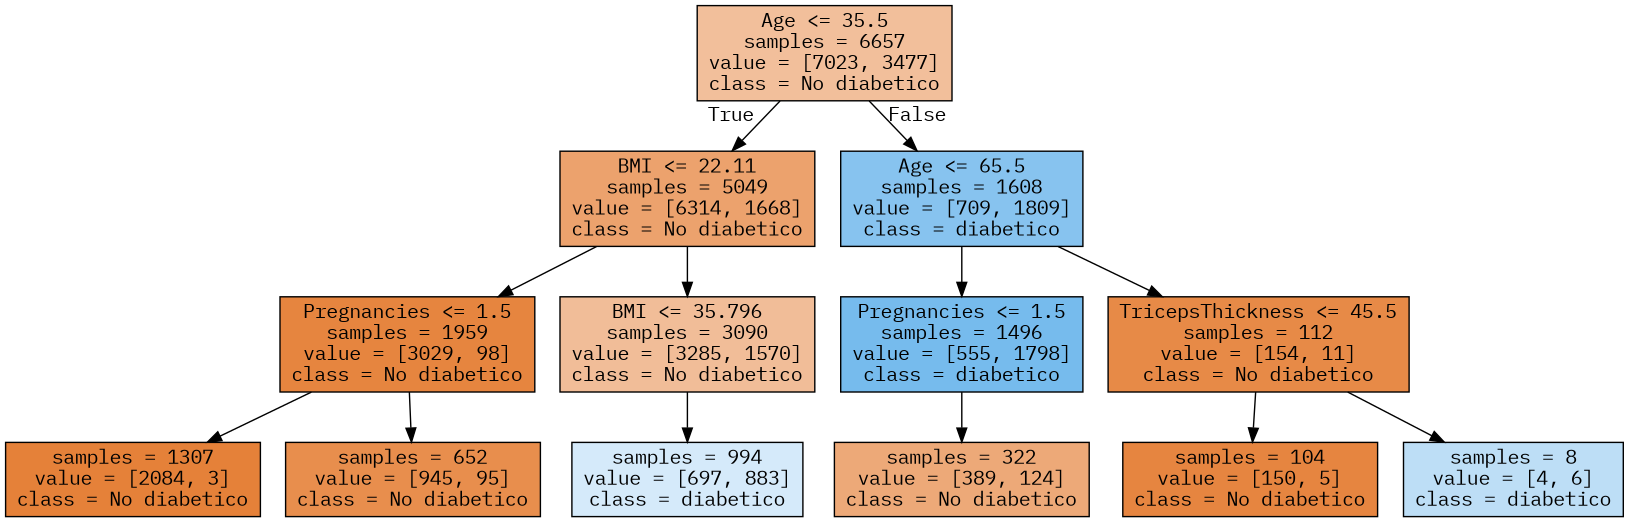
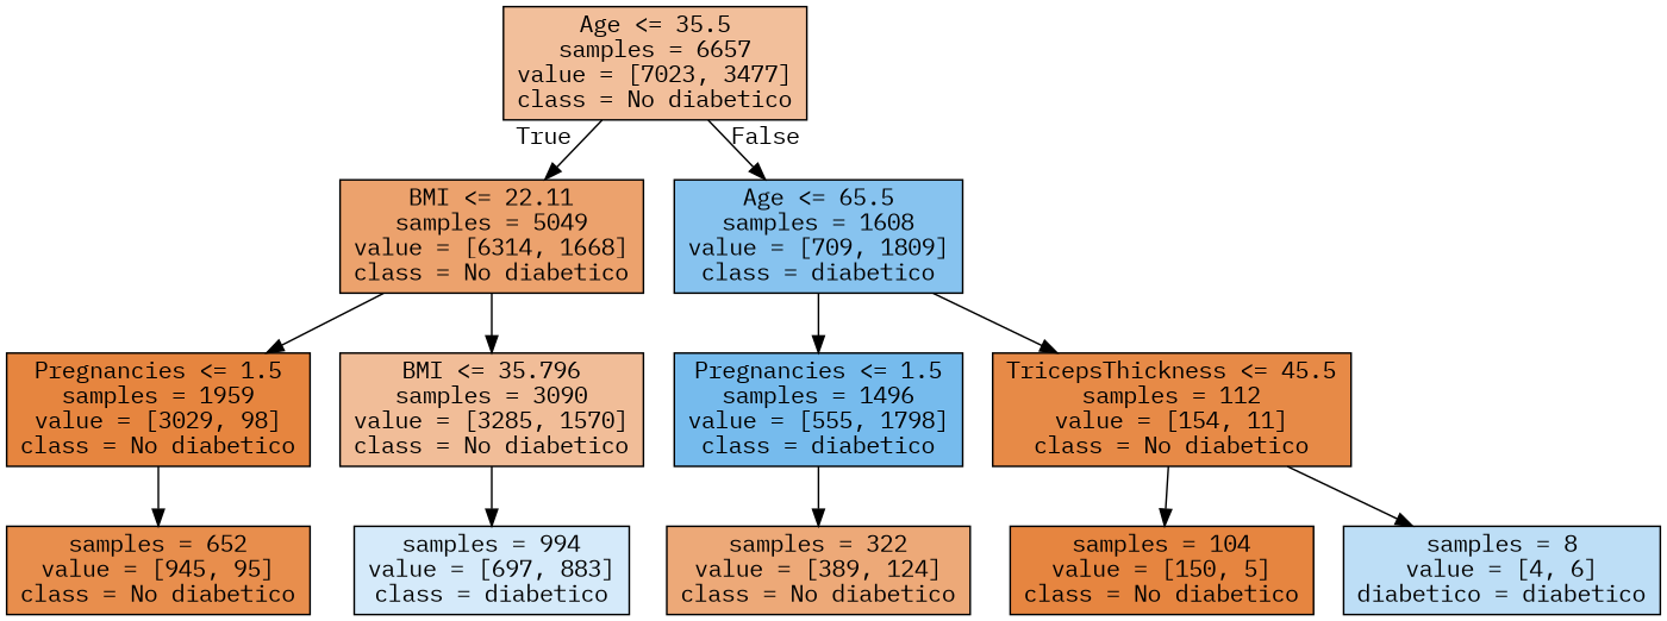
  digraph {
    fontname="IBM Plex Mono"
    node [color=black fontname="IBM Plex Mono" shape=box style=filled]
    edge [fontname="IBM Plex Mono"]
    n1 [fillcolor="#f2bf9b" label="Age <= 35.5\nsamples = 6657\nvalue = [7023, 3477]\nclass = No diabetico"]
    n2 [fillcolor="#eca26d" label="BMI <= 22.11\nsamples = 5049\nvalue = [6314, 1668]\nclass = No diabetico"]
    n3 [fillcolor="#87c3ef" label="Age <= 65.5\nsamples = 1608\nvalue = [709, 1809]\nclass = diabetico"]
    n4 [fillcolor="#e6853f" label="Pregnancies <= 1.5\nsamples = 1959\nvalue = [3029, 98]\nclass = No diabetico"]
    n5 [fillcolor="#f1bd98" label="BMI <= 35.796\nsamples = 3090\nvalue = [3285, 1570]\nclass = No diabetico"]
    n6 [fillcolor="#76bbed" label="Pregnancies <= 1.5\nsamples = 1496\nvalue = [555, 1798]\nclass = diabetico"]
    n7 [fillcolor="#e78a47" label="TricepsThickness <= 45.5\nsamples = 112\nvalue = [154, 11]\nclass = No diabetico"]
-   n8 [fillcolor="#e58139" label="samples = 1307\nvalue = [2084, 3]\nclass = No diabetico"]
    n9 [fillcolor="#e88e4d" label="samples = 652\nvalue = [945, 95]\nclass = No diabetico"]
    n10 [fillcolor="#d5eafa" label="samples = 994\nvalue = [697, 883]\nclass = diabetico"]
    n11 [fillcolor="#eda978" label="samples = 322\nvalue = [389, 124]\nclass = No diabetico"]
    n12 [fillcolor="#e68540" label="samples = 104\nvalue = [150, 5]\nclass = No diabetico"]
-   n13 [fillcolor="#bddef6" label="samples = 8\nvalue = [4, 6]\nclass = diabetico"]
+   n13 [fillcolor="#bddef6" label="samples = 8\nvalue = [4, 6]\ndiabetico = diabetico"]
    n1 -> n2 [headlabel=True labelangle=45 labeldistance=2.5]
    n1 -> n3 [headlabel=False labelangle=-45 labeldistance=2.5]
    n2 -> n4
    n2 -> n5
    n3 -> n6
    n3 -> n7
-   n4 -> n8
    n4 -> n9
    n5 -> n10
    n6 -> n11
    n7 -> n12
    n7 -> n13
  }
